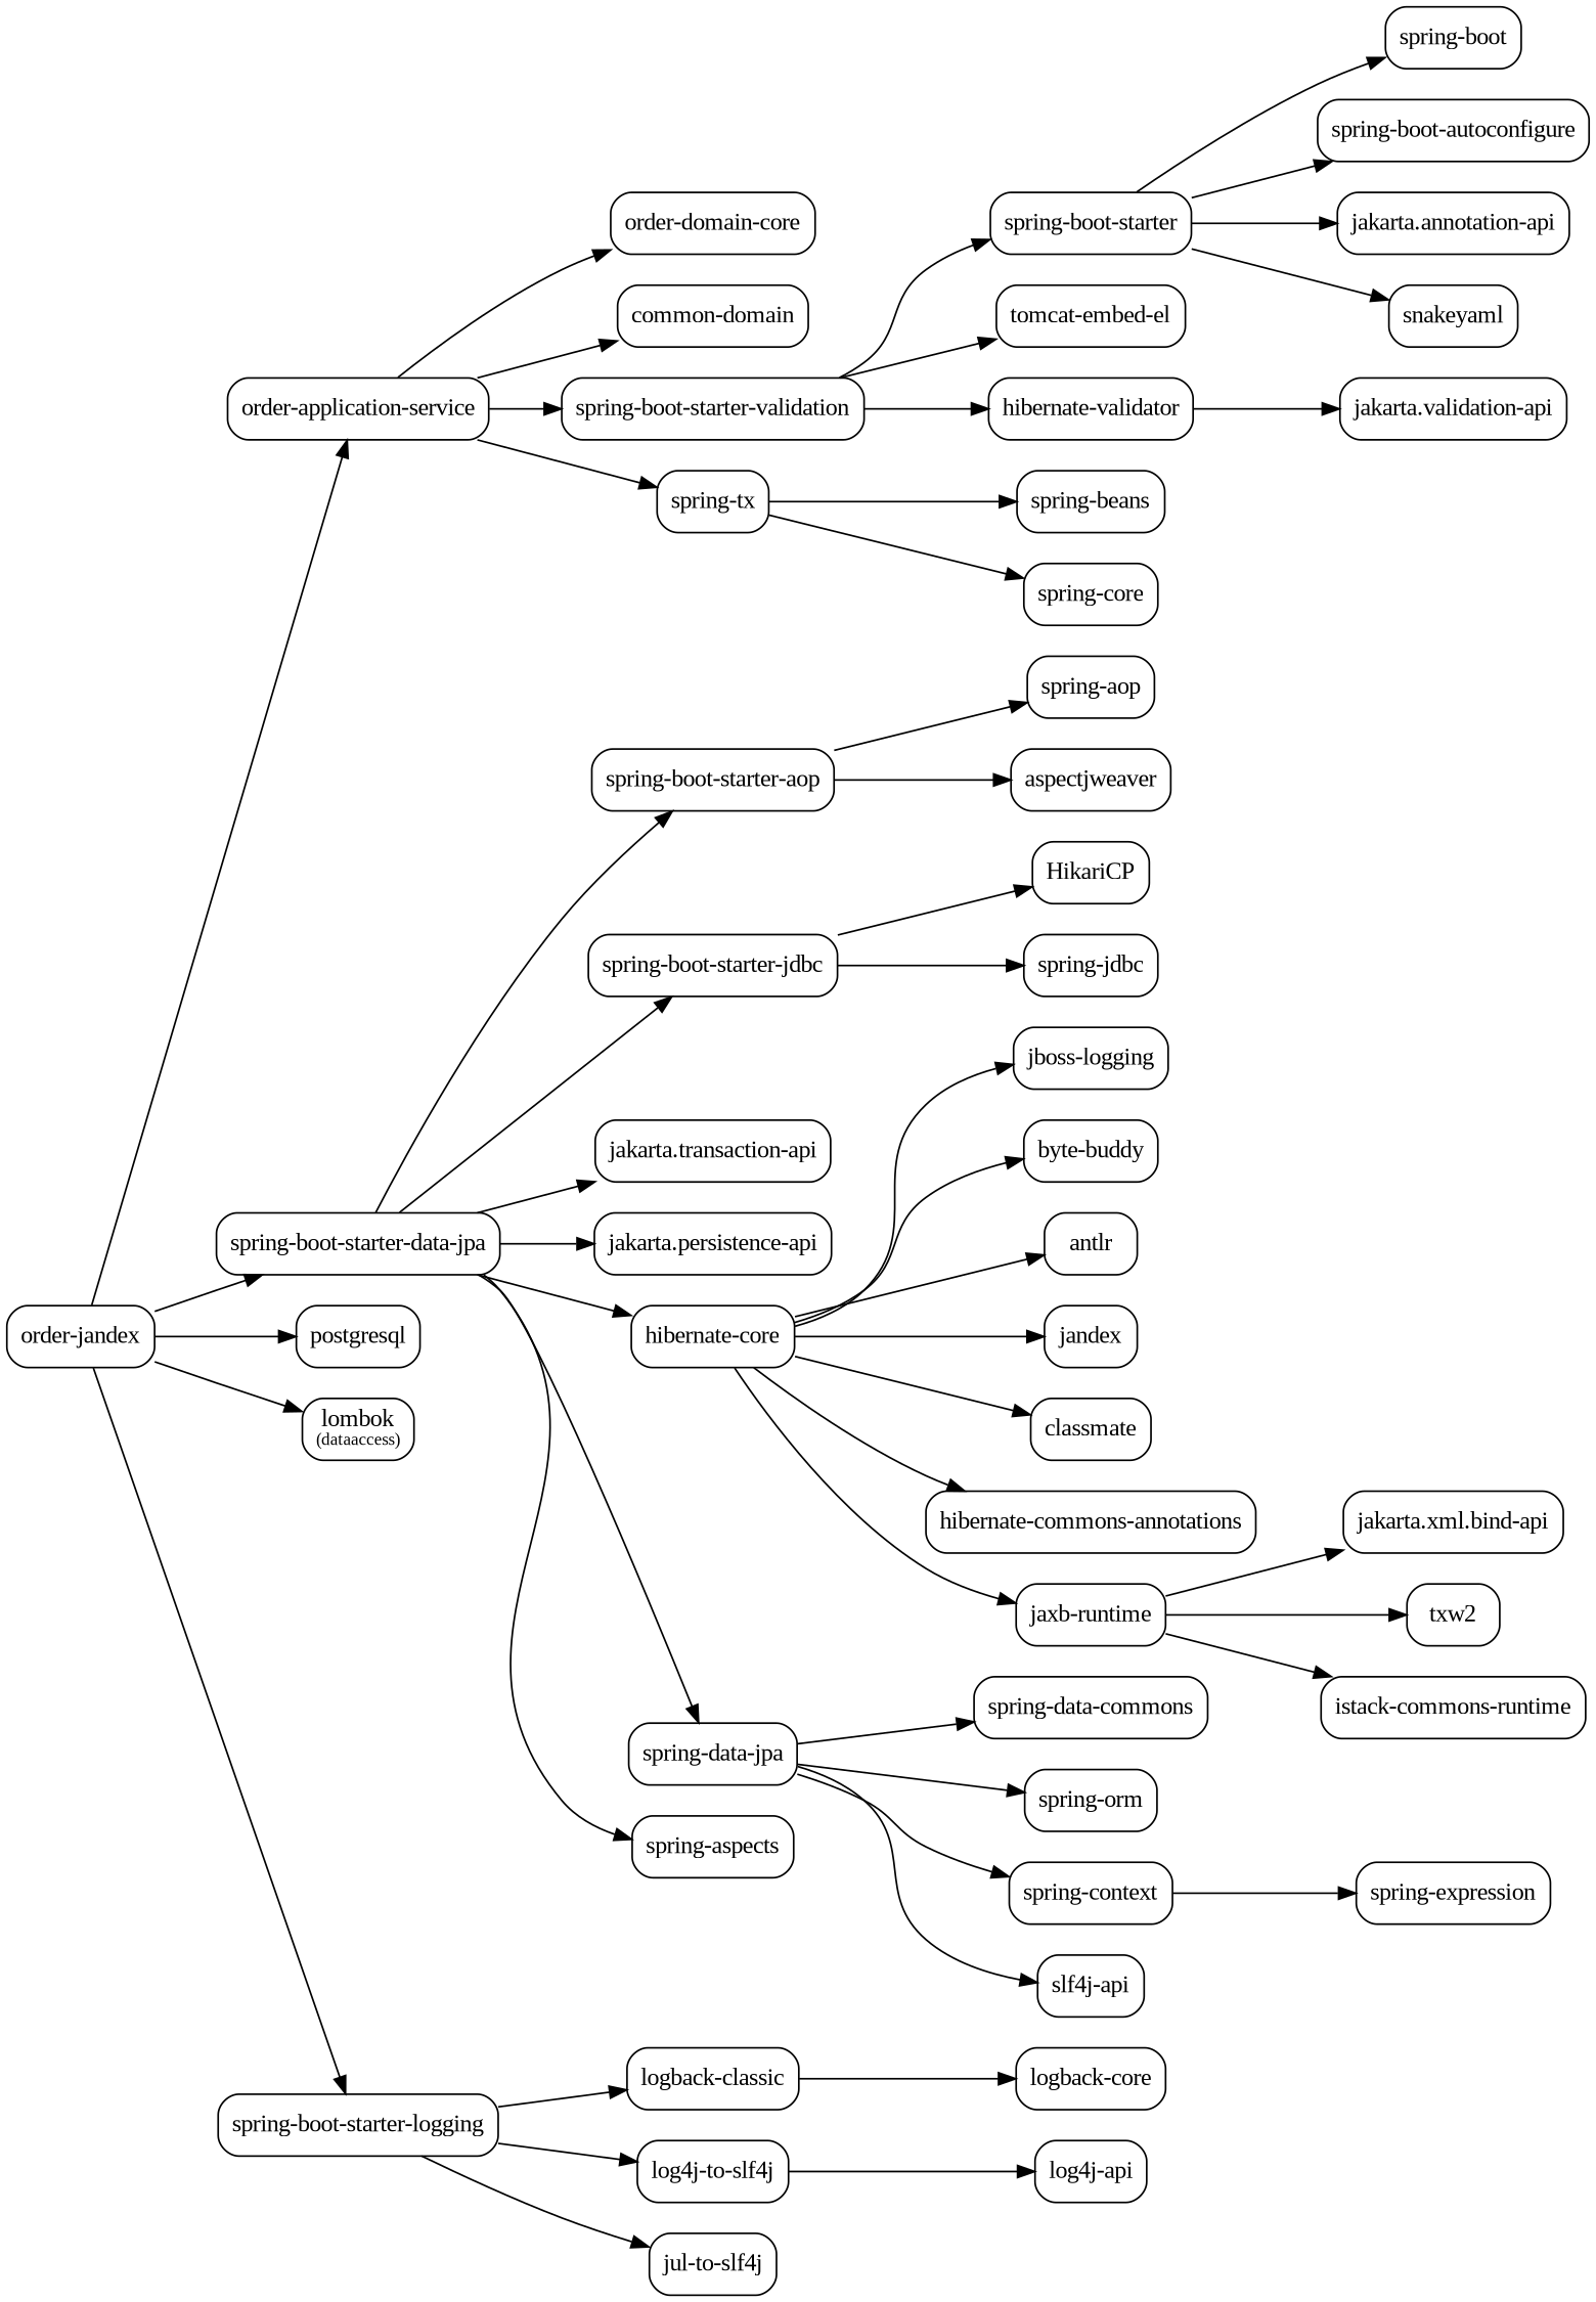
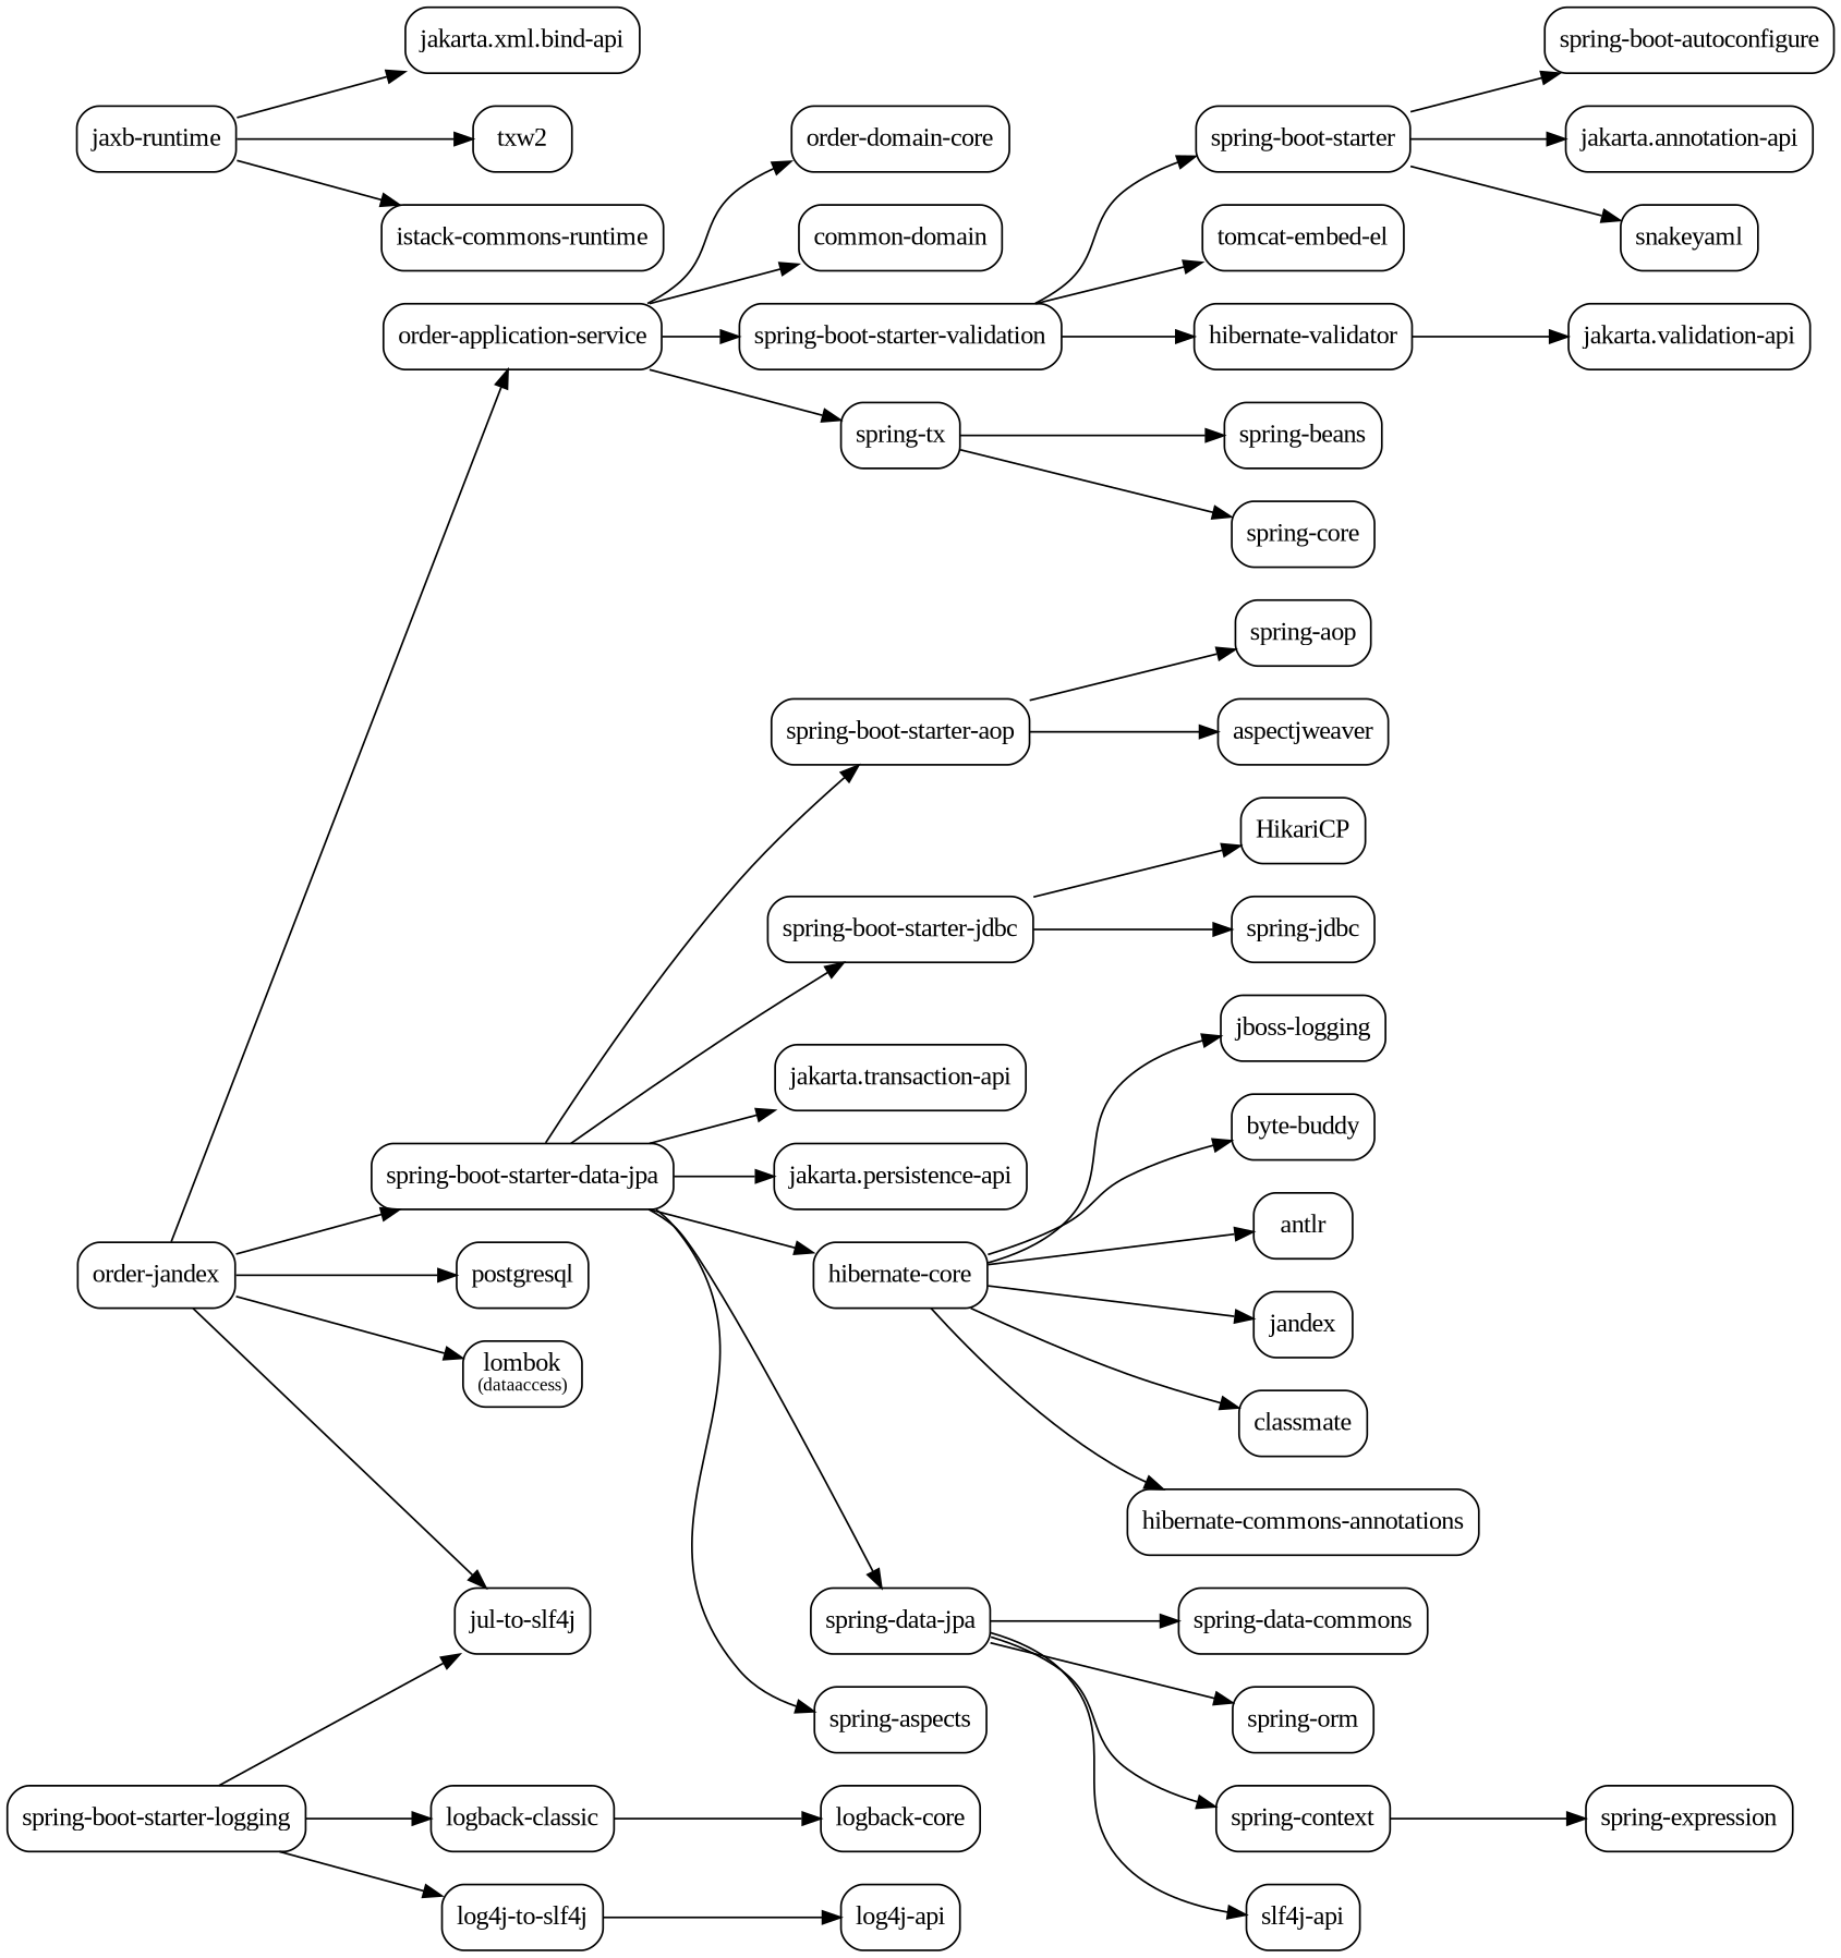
  digraph {
    fontname="Liberation Serif"
    rankdir=LR
    node [fontname="Liberation Serif" fontsize=14 shape=box style=rounded]
    edge [fontname="Liberation Serif" fontsize=10]
    n1 [label=<order-application-service>]
    n2 [label=<order-domain-core>]
    n3 [label=<common-domain>]
    n4 [label=<spring-boot-starter-validation>]
    n5 [label=<spring-tx>]
    n6 [label=<spring-boot-starter>]
    n7 [label=<tomcat-embed-el>]
    n8 [label=<hibernate-validator>]
    n9 [label=<spring-beans>]
    n10 [label=<spring-core>]
-   n11 [label=<spring-boot>]
    n12 [label=<spring-boot-autoconfigure>]
    n13 [label=<jakarta.annotation-api>]
    n14 [label=<snakeyaml>]
    n15 [label=<jakarta.validation-api>]
    n16 [label="order-jandex"]
    n17 [label=<spring-boot-starter-data-jpa>]
    n18 [label=<postgresql>]
    n19 [label=<lombok<font point-size="10"><br/>(dataaccess)</font>>]
    n20 [label=<spring-boot-starter-logging>]
    n21 [label=<spring-boot-starter-aop>]
    n22 [label=<spring-boot-starter-jdbc>]
    n23 [label=<jakarta.transaction-api>]
    n24 [label=<jakarta.persistence-api>]
    n25 [label=<hibernate-core>]
    n26 [label=<spring-data-jpa>]
    n27 [label=<spring-aspects>]
    n28 [label=<logback-classic>]
    n29 [label=<log4j-to-slf4j>]
    n30 [label=<jul-to-slf4j>]
    n31 [label=<spring-aop>]
    n32 [label=<aspectjweaver>]
    n33 [label=<HikariCP>]
    n34 [label=<spring-jdbc>]
    n35 [label=<jboss-logging>]
    n36 [label=<byte-buddy>]
    n37 [label=<antlr>]
    n38 [label=<jandex>]
    n39 [label=<classmate>]
    n40 [label=<hibernate-commons-annotations>]
    n41 [label=<jaxb-runtime>]
    n42 [label=<spring-data-commons>]
    n43 [label=<spring-orm>]
    n44 [label=<spring-context>]
    n45 [label=<slf4j-api>]
    n46 [label=<jakarta.xml.bind-api>]
    n47 [label=<txw2>]
    n48 [label=<istack-commons-runtime>]
    n49 [label=<spring-expression>]
    n50 [label=<logback-core>]
    n51 [label=<log4j-api>]
    n1 -> n2
    n1 -> n3
    n1 -> n4
    n1 -> n5
    n4 -> n6
    n4 -> n7
    n4 -> n8
    n5 -> n9
    n5 -> n10
-   n6 -> n11
    n6 -> n12
    n6 -> n13
    n6 -> n14
    n8 -> n15
    n16 -> n1
    n16 -> n17
    n16 -> n18
    n16 -> n19
-   n16 -> n20
+   n16 -> n30
    n17 -> n21
    n17 -> n22
    n17 -> n23
    n17 -> n24
    n17 -> n25
    n17 -> n26
    n17 -> n27
    n20 -> n28
    n20 -> n29
    n20 -> n30
    n21 -> n31
    n21 -> n32
    n22 -> n33
    n22 -> n34
    n25 -> n35
    n25 -> n36
    n25 -> n37
    n25 -> n38
    n25 -> n39
    n25 -> n40
-   n25 -> n41
    n26 -> n42
    n26 -> n43
    n26 -> n44
    n26 -> n45
    n28 -> n50
    n29 -> n51
    n41 -> n46
    n41 -> n47
    n41 -> n48
    n44 -> n49
  }
